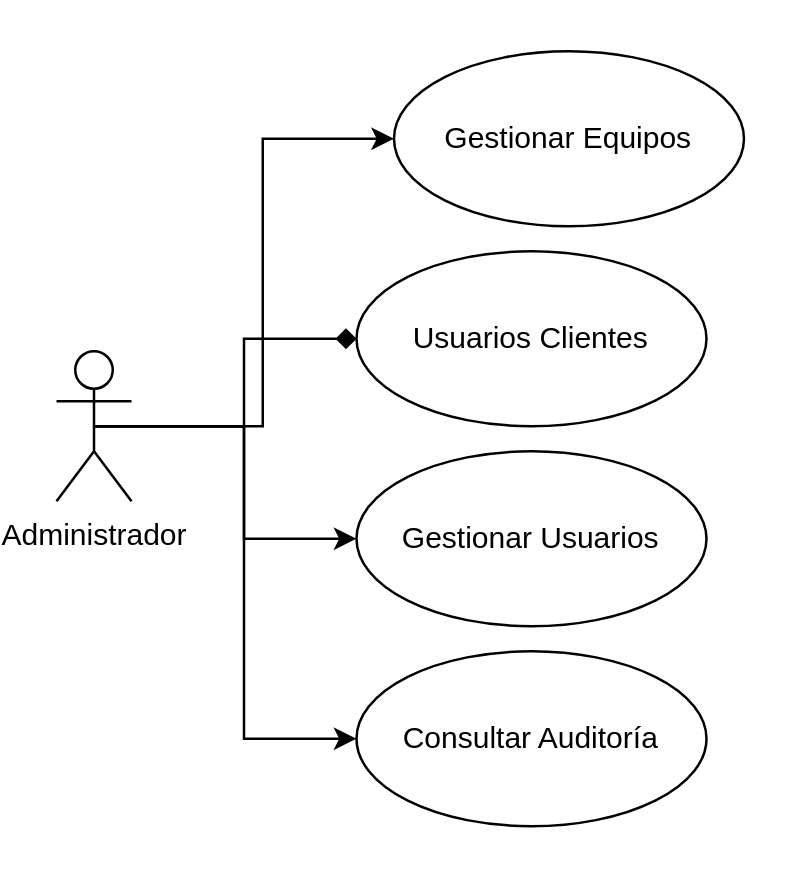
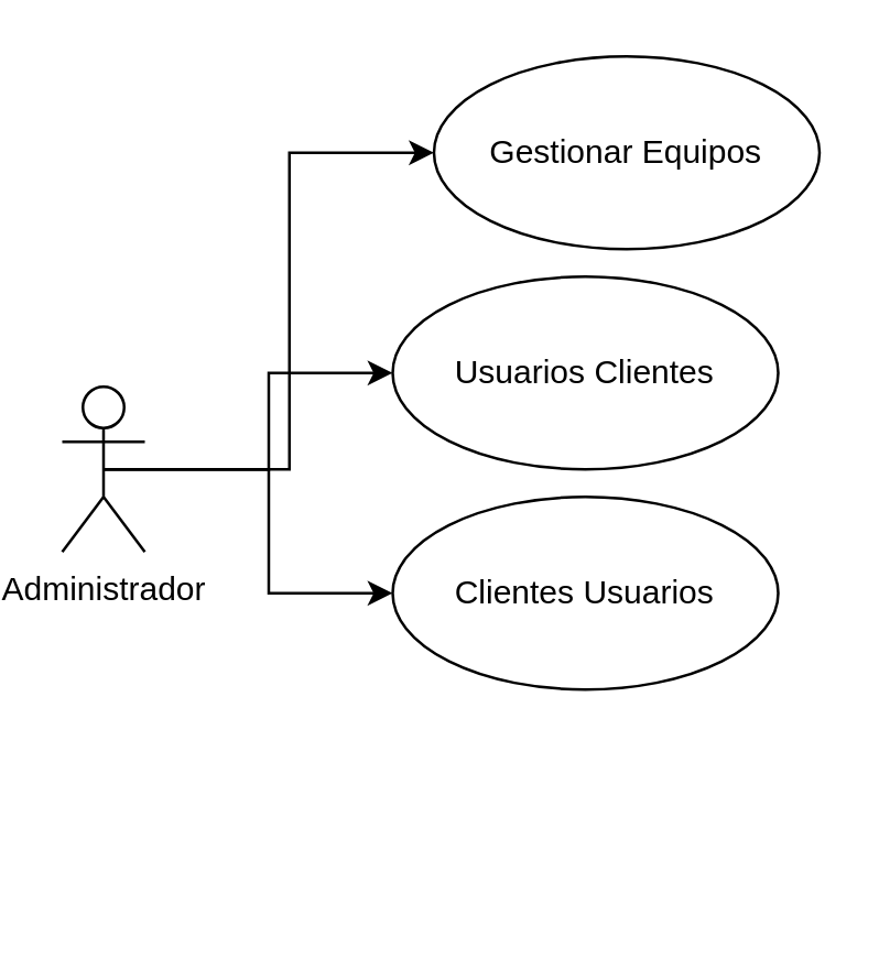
  <mxCell id="0" />
  <mxCell id="1" parent="0" />
  <mxCell id="2" style="edgeStyle=orthogonalEdgeStyle;rounded=0;orthogonalLoop=1;jettySize=auto;html=1;exitX=0.5;exitY=0.5;exitDx=0;exitDy=0;exitPerimeter=0;entryX=0;entryY=0.5;entryDx=0;entryDy=0;" edge="1" parent="1" source="6" target="7"><mxGeometry relative="1" as="geometry" /></mxCell>
- <mxCell id="3" style="edgeStyle=orthogonalEdgeStyle;rounded=0;orthogonalLoop=1;jettySize=auto;html=1;exitX=0.5;exitY=0.5;exitDx=0;exitDy=0;exitPerimeter=0;endArrow=diamond;" edge="1" parent="1" source="6" target="8"><mxGeometry relative="1" as="geometry" /></mxCell>
+ <mxCell id="3" style="edgeStyle=orthogonalEdgeStyle;rounded=0;orthogonalLoop=1;jettySize=auto;html=1;exitX=0.5;exitY=0.5;exitDx=0;exitDy=0;exitPerimeter=0;" edge="1" parent="1" source="6" target="8"><mxGeometry relative="1" as="geometry" /></mxCell>
  <mxCell id="4" style="edgeStyle=orthogonalEdgeStyle;rounded=0;orthogonalLoop=1;jettySize=auto;html=1;exitX=0.5;exitY=0.5;exitDx=0;exitDy=0;exitPerimeter=0;" edge="1" parent="1" source="6" target="9"><mxGeometry relative="1" as="geometry" /></mxCell>
- <mxCell id="5" style="edgeStyle=orthogonalEdgeStyle;rounded=0;orthogonalLoop=1;jettySize=auto;html=1;exitX=0.5;exitY=0.5;exitDx=0;exitDy=0;exitPerimeter=0;entryX=0;entryY=0.5;entryDx=0;entryDy=0;" edge="1" parent="1" source="6" target="10"><mxGeometry relative="1" as="geometry" /></mxCell>
  <mxCell id="6" value="Administrador" style="shape=umlActor;verticalLabelPosition=bottom;verticalAlign=top;html=1;" vertex="1" parent="1"><mxGeometry x="20" y="140" width="30" height="60" as="geometry" /></mxCell>
  <mxCell id="7" value="Gestionar Equipos" style="ellipse;whiteSpace=wrap;html=1;" vertex="1" parent="1"><mxGeometry x="155" y="20" width="140" height="70" as="geometry" /></mxCell>
  <mxCell id="8" value="Usuarios Clientes" style="ellipse;whiteSpace=wrap;html=1;" vertex="1" parent="1"><mxGeometry x="140" y="100" width="140" height="70" as="geometry" /></mxCell>
- <mxCell id="9" value="Gestionar Usuarios" style="ellipse;whiteSpace=wrap;html=1;" vertex="1" parent="1"><mxGeometry x="140" y="180" width="140" height="70" as="geometry" /></mxCell>
- <mxCell id="10" value="Consultar Auditoría" style="ellipse;whiteSpace=wrap;html=1;" vertex="1" parent="1"><mxGeometry x="140" y="260" width="140" height="70" as="geometry" /></mxCell>
+ <mxCell id="9" value="Clientes Usuarios" style="ellipse;whiteSpace=wrap;html=1;" vertex="1" parent="1"><mxGeometry x="140" y="180" width="140" height="70" as="geometry" /></mxCell>
